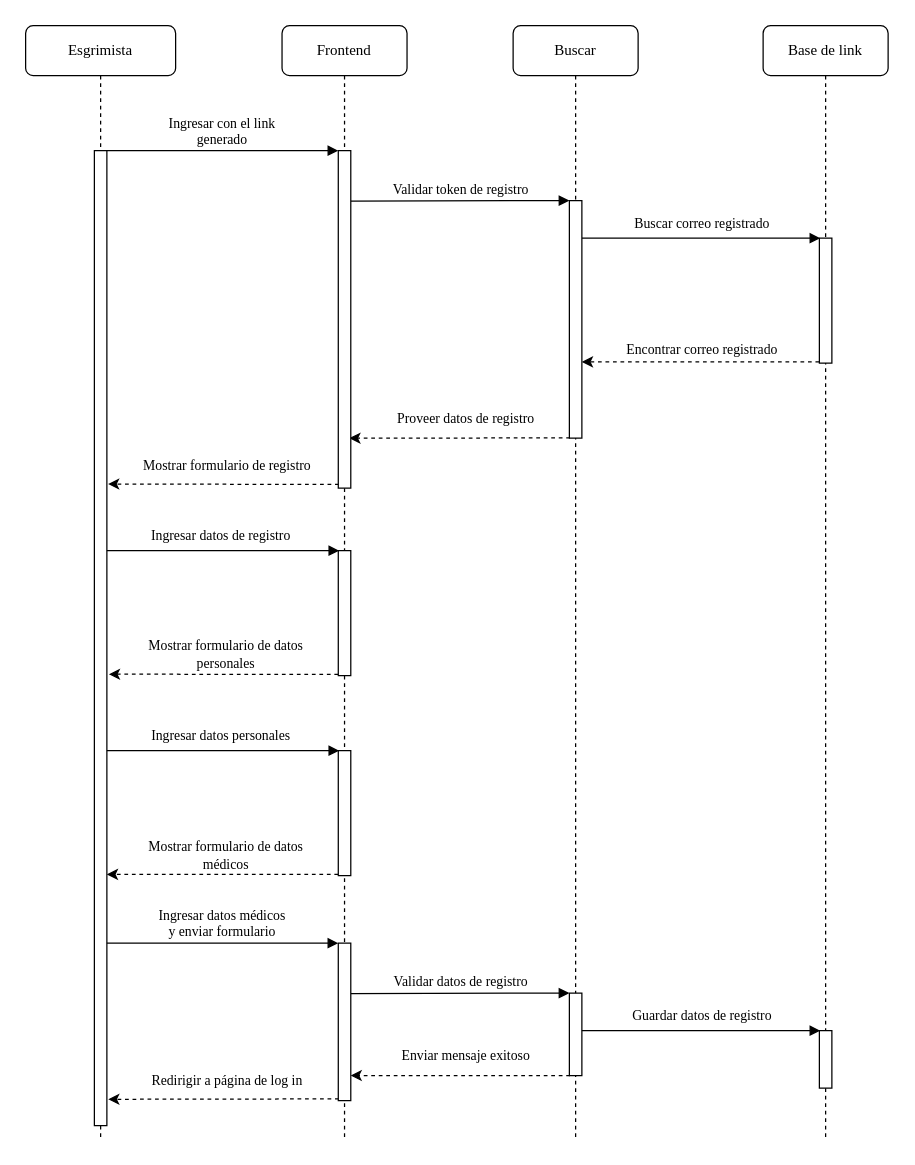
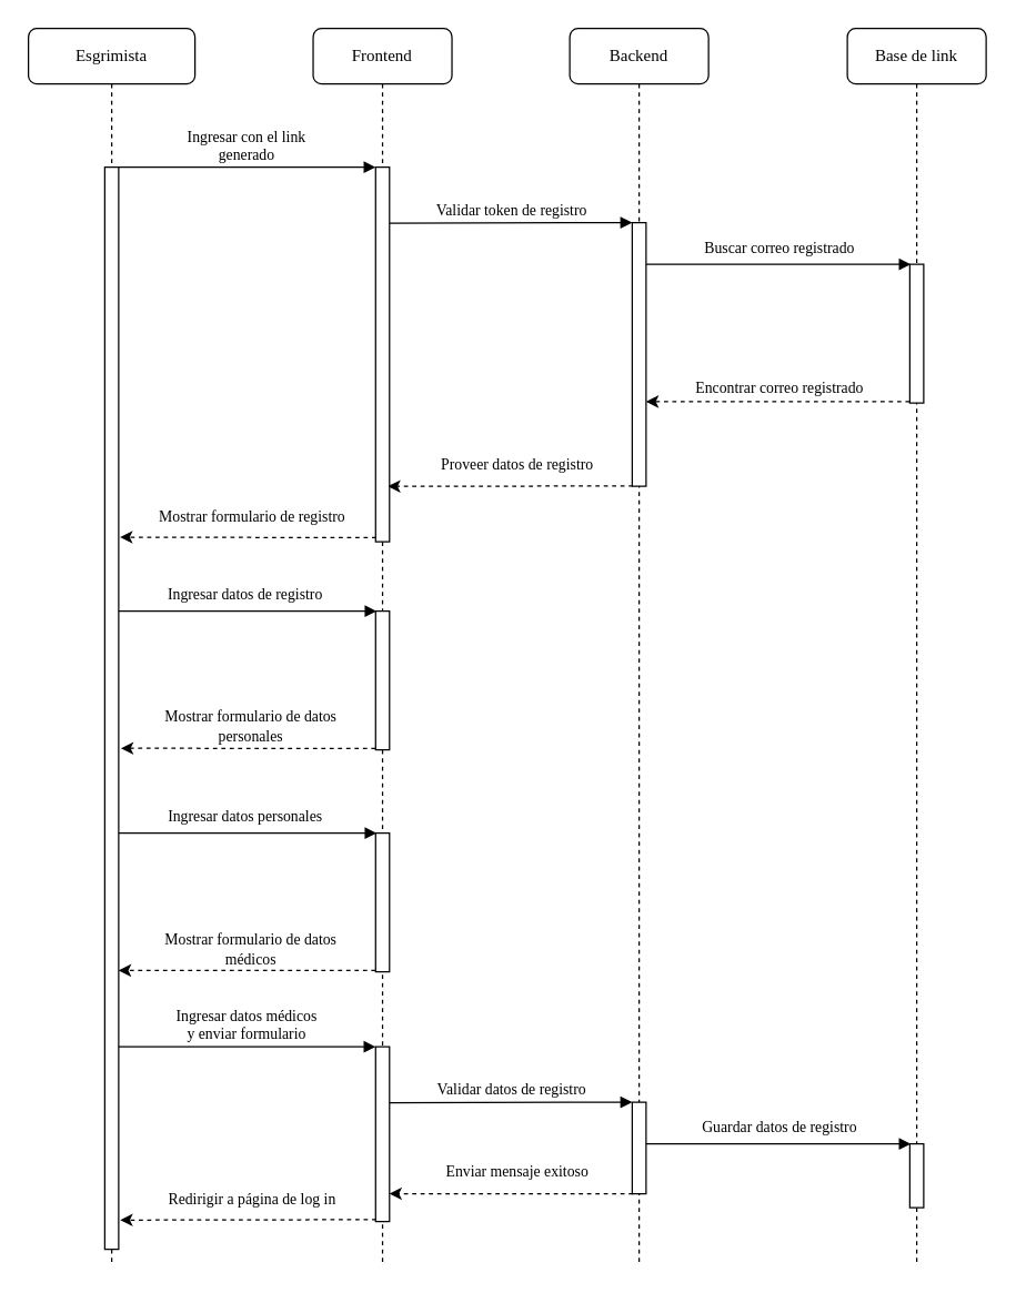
  <mxCell id="0" />
  <mxCell id="1" parent="0" />
- <mxCell id="2" value="Buscar" style="shape=umlLifeline;perimeter=lifelinePerimeter;whiteSpace=wrap;html=1;container=0;collapsible=0;recursiveResize=0;outlineConnect=0;rounded=1;shadow=0;comic=0;labelBackgroundColor=none;strokeWidth=1;fontFamily=Verdana;fontSize=12;align=center;" vertex="1" parent="1"><mxGeometry x="410" y="20" width="100" height="890" as="geometry" /></mxCell>
+ <mxCell id="2" value="Backend" style="shape=umlLifeline;perimeter=lifelinePerimeter;whiteSpace=wrap;html=1;container=0;collapsible=0;recursiveResize=0;outlineConnect=0;rounded=1;shadow=0;comic=0;labelBackgroundColor=none;strokeWidth=1;fontFamily=Verdana;fontSize=12;align=center;" vertex="1" parent="1"><mxGeometry x="410" y="20" width="100" height="890" as="geometry" /></mxCell>
  <mxCell id="3" value="Base de link" style="shape=umlLifeline;perimeter=lifelinePerimeter;whiteSpace=wrap;html=1;container=0;collapsible=0;recursiveResize=0;outlineConnect=0;rounded=1;shadow=0;comic=0;labelBackgroundColor=none;strokeWidth=1;fontFamily=Verdana;fontSize=12;align=center;" vertex="1" parent="1"><mxGeometry x="610" y="20" width="100" height="890" as="geometry" /></mxCell>
  <mxCell id="4" value="Esgrimista" style="shape=umlLifeline;perimeter=lifelinePerimeter;whiteSpace=wrap;html=1;container=0;collapsible=0;recursiveResize=0;outlineConnect=0;rounded=1;shadow=0;comic=0;labelBackgroundColor=none;strokeWidth=1;fontFamily=Verdana;fontSize=12;align=center;" vertex="1" parent="1"><mxGeometry x="20" y="20" width="120" height="890" as="geometry" /></mxCell>
  <mxCell id="5" value="Ingresar con el link&lt;br&gt;generado" style="html=1;verticalAlign=bottom;endArrow=block;entryX=0;entryY=0;labelBackgroundColor=none;fontFamily=Verdana;fontSize=11;edgeStyle=elbowEdgeStyle;elbow=vertical;" edge="1" parent="1" source="24" target="17"><mxGeometry x="-0.001" relative="1" as="geometry"><mxPoint x="197" y="130" as="sourcePoint" /><mxPoint as="offset" /></mxGeometry></mxCell>
  <mxCell id="6" value="&lt;div style=&quot;font-size: 11px;&quot;&gt;Validar token de registro&lt;/div&gt;" style="html=1;verticalAlign=bottom;endArrow=block;entryX=0;entryY=0;labelBackgroundColor=none;fontFamily=Verdana;fontSize=11;edgeStyle=elbowEdgeStyle;elbow=vertical;" edge="1" parent="1"><mxGeometry relative="1" as="geometry"><mxPoint x="280.13" y="160.333" as="sourcePoint" /><mxPoint x="455" y="160" as="targetPoint" /></mxGeometry></mxCell>
  <mxCell id="7" value="" style="endArrow=classic;html=1;rounded=0;dashed=1;exitX=-0.013;exitY=0.99;exitDx=0;exitDy=0;exitPerimeter=0;" edge="1" parent="1" source="36" target="25"><mxGeometry width="50" height="50" relative="1" as="geometry"><mxPoint x="470" y="340" as="sourcePoint" /><mxPoint x="500" y="280" as="targetPoint" /></mxGeometry></mxCell>
  <mxCell id="8" value="Encontrar correo registrado" style="edgeLabel;html=1;align=center;verticalAlign=middle;resizable=0;points=[];spacing=-4;fontSize=11;fontFamily=Verdana;labelBackgroundColor=none;" vertex="1" connectable="0" parent="7"><mxGeometry x="-0.173" relative="1" as="geometry"><mxPoint x="-15" y="-11" as="offset" /></mxGeometry></mxCell>
  <mxCell id="9" value="" style="endArrow=classic;html=1;rounded=0;dashed=1;exitX=0.05;exitY=0.999;exitDx=0;exitDy=0;exitPerimeter=0;entryX=0.885;entryY=0.852;entryDx=0;entryDy=0;entryPerimeter=0;" edge="1" parent="1" source="25" target="17"><mxGeometry width="50" height="50" relative="1" as="geometry"><mxPoint x="459" y="490" as="sourcePoint" /><mxPoint x="330" y="380" as="targetPoint" /></mxGeometry></mxCell>
  <mxCell id="10" value="Proveer datos de registro" style="edgeLabel;html=1;align=center;verticalAlign=middle;resizable=0;points=[];spacing=-4;fontFamily=Verdana;fontSize=11;labelBackgroundColor=none;" vertex="1" connectable="0" parent="9"><mxGeometry x="-0.173" relative="1" as="geometry"><mxPoint x="-11" y="-16" as="offset" /></mxGeometry></mxCell>
  <mxCell id="11" value="Frontend" style="shape=umlLifeline;perimeter=lifelinePerimeter;whiteSpace=wrap;html=1;container=0;collapsible=0;recursiveResize=0;outlineConnect=0;rounded=1;shadow=0;comic=0;labelBackgroundColor=none;strokeWidth=1;fontFamily=Verdana;fontSize=12;align=center;" vertex="1" parent="1"><mxGeometry x="225.13" y="20" width="100" height="890" as="geometry" /></mxCell>
  <mxCell id="12" value="" style="endArrow=classic;html=1;rounded=0;dashed=1;exitX=0.039;exitY=0.989;exitDx=0;exitDy=0;exitPerimeter=0;entryX=1.098;entryY=0.342;entryDx=0;entryDy=0;entryPerimeter=0;" edge="1" parent="1" source="17" target="24"><mxGeometry width="50" height="50" relative="1" as="geometry"><mxPoint x="250" y="390" as="sourcePoint" /><mxPoint x="127" y="660" as="targetPoint" /></mxGeometry></mxCell>
  <mxCell id="13" value="Mostrar formulario de registro" style="edgeLabel;html=1;align=center;verticalAlign=middle;resizable=0;points=[];spacing=-4;labelBackgroundColor=none;fontFamily=Verdana;fontSize=11;" vertex="1" connectable="0" parent="12"><mxGeometry x="-0.173" relative="1" as="geometry"><mxPoint x="-14" y="-15" as="offset" /></mxGeometry></mxCell>
  <mxCell id="14" value="Buscar correo registrado" style="html=1;verticalAlign=bottom;endArrow=block;labelBackgroundColor=none;fontFamily=Verdana;fontSize=11;edgeStyle=elbowEdgeStyle;elbow=vertical;entryX=0.074;entryY=0.427;entryDx=0;entryDy=0;entryPerimeter=0;spacingTop=0;spacing=-5;" edge="1" parent="1" source="25"><mxGeometry x="0.005" y="10" relative="1" as="geometry"><mxPoint x="459.63" y="190.002" as="sourcePoint" /><mxPoint x="655.74" y="190.05" as="targetPoint" /><mxPoint as="offset" /></mxGeometry></mxCell>
  <mxCell id="15" value="" style="endArrow=classic;html=1;rounded=0;dashed=1;exitX=-0.013;exitY=0.99;exitDx=0;exitDy=0;exitPerimeter=0;fontFamily=Verdana;fontSize=11;entryX=1.162;entryY=0.537;entryDx=0;entryDy=0;entryPerimeter=0;" edge="1" parent="1" source="18" target="24"><mxGeometry width="50" height="50" relative="1" as="geometry"><mxPoint x="85.13" y="590" as="sourcePoint" /><mxPoint x="80.13" y="539" as="targetPoint" /></mxGeometry></mxCell>
  <mxCell id="16" value="Mostrar formulario de datos&lt;br&gt;personales" style="edgeLabel;html=1;align=center;verticalAlign=middle;resizable=0;points=[];spacing=-4;fontSize=11;fontFamily=Verdana;labelBackgroundColor=none;" vertex="1" connectable="0" parent="15"><mxGeometry x="-0.173" relative="1" as="geometry"><mxPoint x="-15" y="-16" as="offset" /></mxGeometry></mxCell>
  <mxCell id="17" value="" style="html=1;points=[];perimeter=orthogonalPerimeter;rounded=0;shadow=0;comic=0;labelBackgroundColor=none;strokeWidth=1;fontFamily=Verdana;fontSize=12;align=center;" vertex="1" parent="1"><mxGeometry x="270.13" y="120" width="10" height="270" as="geometry" /></mxCell>
  <mxCell id="18" value="" style="html=1;points=[];perimeter=orthogonalPerimeter;rounded=0;shadow=0;comic=0;labelBackgroundColor=none;strokeWidth=1;fontFamily=Verdana;fontSize=12;align=center;" vertex="1" parent="1"><mxGeometry x="270.13" y="440" width="10" height="100" as="geometry" /></mxCell>
  <mxCell id="19" value="Ingresar datos de registro" style="html=1;verticalAlign=bottom;endArrow=block;labelBackgroundColor=none;fontFamily=Verdana;fontSize=11;edgeStyle=elbowEdgeStyle;elbow=vertical;entryX=0.074;entryY=0.427;entryDx=0;entryDy=0;entryPerimeter=0;spacingTop=0;spacing=-5;" edge="1" parent="1"><mxGeometry x="0.006" y="10" relative="1" as="geometry"><mxPoint x="80.13" y="440" as="sourcePoint" /><mxPoint x="270.87" y="440.05" as="targetPoint" /><mxPoint as="offset" /></mxGeometry></mxCell>
  <mxCell id="20" value="" style="endArrow=classic;html=1;rounded=0;dashed=1;exitX=-0.013;exitY=0.99;exitDx=0;exitDy=0;exitPerimeter=0;entryX=1.02;entryY=0.511;entryDx=0;entryDy=0;entryPerimeter=0;fontFamily=Verdana;fontSize=11;" edge="1" parent="1" source="22"><mxGeometry width="50" height="50" relative="1" as="geometry"><mxPoint x="85.13" y="750" as="sourcePoint" /><mxPoint x="85" y="699" as="targetPoint" /></mxGeometry></mxCell>
  <mxCell id="21" value="Mostrar formulario de datos&lt;br&gt;médicos" style="edgeLabel;html=1;align=center;verticalAlign=middle;resizable=0;points=[];spacing=-4;fontSize=11;fontFamily=Verdana;labelBackgroundColor=none;" vertex="1" connectable="0" parent="20"><mxGeometry x="-0.173" relative="1" as="geometry"><mxPoint x="-15" y="-16" as="offset" /></mxGeometry></mxCell>
  <mxCell id="22" value="" style="html=1;points=[];perimeter=orthogonalPerimeter;rounded=0;shadow=0;comic=0;labelBackgroundColor=none;strokeWidth=1;fontFamily=Verdana;fontSize=12;align=center;" vertex="1" parent="1"><mxGeometry x="270.13" y="600" width="10" height="100" as="geometry" /></mxCell>
  <mxCell id="23" value="Ingresar datos personales" style="html=1;verticalAlign=bottom;endArrow=block;labelBackgroundColor=none;fontFamily=Verdana;fontSize=11;edgeStyle=elbowEdgeStyle;elbow=vertical;entryX=0.074;entryY=0.427;entryDx=0;entryDy=0;entryPerimeter=0;spacingTop=0;spacing=-5;" edge="1" parent="1"><mxGeometry x="0.006" y="10" relative="1" as="geometry"><mxPoint x="80.13" y="600" as="sourcePoint" /><mxPoint x="270.87" y="600.05" as="targetPoint" /><mxPoint as="offset" /></mxGeometry></mxCell>
  <mxCell id="24" value="" style="html=1;points=[];perimeter=orthogonalPerimeter;rounded=0;shadow=0;comic=0;labelBackgroundColor=none;strokeWidth=1;fontFamily=Verdana;fontSize=12;align=center;" vertex="1" parent="1"><mxGeometry x="75" y="120" width="10" height="780" as="geometry" /></mxCell>
  <mxCell id="25" value="" style="html=1;points=[];perimeter=orthogonalPerimeter;rounded=0;shadow=0;comic=0;labelBackgroundColor=none;strokeWidth=1;fontFamily=Verdana;fontSize=12;align=center;" vertex="1" parent="1"><mxGeometry x="455" y="160" width="10" height="190" as="geometry" /></mxCell>
  <mxCell id="26" value="" style="html=1;points=[];perimeter=orthogonalPerimeter;rounded=0;shadow=0;comic=0;labelBackgroundColor=none;strokeWidth=1;fontFamily=Verdana;fontSize=12;align=center;" vertex="1" parent="1"><mxGeometry x="455" y="794" width="10" height="66" as="geometry" /></mxCell>
  <mxCell id="27" value="" style="html=1;points=[];perimeter=orthogonalPerimeter;rounded=0;shadow=0;comic=0;labelBackgroundColor=none;strokeWidth=1;fontFamily=Verdana;fontSize=12;align=center;" vertex="1" parent="1"><mxGeometry x="655" y="824" width="10" height="46" as="geometry" /></mxCell>
  <mxCell id="28" value="Ingresar datos médicos&lt;br&gt;y enviar formulario" style="html=1;verticalAlign=bottom;endArrow=block;entryX=0;entryY=0;labelBackgroundColor=none;fontFamily=Verdana;fontSize=11;edgeStyle=elbowEdgeStyle;elbow=vertical;" edge="1" parent="1" target="35"><mxGeometry x="-0.001" relative="1" as="geometry"><mxPoint x="85" y="754" as="sourcePoint" /><mxPoint as="offset" /></mxGeometry></mxCell>
  <mxCell id="29" value="&lt;div style=&quot;font-size: 11px;&quot;&gt;Validar datos de registro&lt;/div&gt;" style="html=1;verticalAlign=bottom;endArrow=block;entryX=0;entryY=0;labelBackgroundColor=none;fontFamily=Verdana;fontSize=11;edgeStyle=elbowEdgeStyle;elbow=vertical;" edge="1" parent="1"><mxGeometry relative="1" as="geometry"><mxPoint x="280.13" y="794.333" as="sourcePoint" /><mxPoint x="455" y="794" as="targetPoint" /></mxGeometry></mxCell>
  <mxCell id="30" value="" style="endArrow=classic;html=1;rounded=0;dashed=1;exitX=0.05;exitY=0.999;exitDx=0;exitDy=0;exitPerimeter=0;entryX=0.987;entryY=0.841;entryDx=0;entryDy=0;entryPerimeter=0;" edge="1" parent="1" source="26" target="35"><mxGeometry width="50" height="50" relative="1" as="geometry"><mxPoint x="459" y="1124" as="sourcePoint" /><mxPoint x="330" y="1014" as="targetPoint" /></mxGeometry></mxCell>
  <mxCell id="31" value="Enviar mensaje exitoso" style="edgeLabel;html=1;align=center;verticalAlign=middle;resizable=0;points=[];spacing=-4;fontFamily=Verdana;fontSize=11;labelBackgroundColor=none;" vertex="1" connectable="0" parent="30"><mxGeometry x="-0.173" relative="1" as="geometry"><mxPoint x="-11" y="-16" as="offset" /></mxGeometry></mxCell>
  <mxCell id="32" value="" style="endArrow=classic;html=1;rounded=0;dashed=1;exitX=0.039;exitY=0.989;exitDx=0;exitDy=0;exitPerimeter=0;entryX=1.109;entryY=0.973;entryDx=0;entryDy=0;entryPerimeter=0;" edge="1" parent="1" source="35" target="24"><mxGeometry width="50" height="50" relative="1" as="geometry"><mxPoint x="250" y="1024" as="sourcePoint" /><mxPoint x="90" y="879" as="targetPoint" /></mxGeometry></mxCell>
  <mxCell id="33" value="Redirigir a página de log in" style="edgeLabel;html=1;align=center;verticalAlign=middle;resizable=0;points=[];spacing=-4;labelBackgroundColor=none;fontFamily=Verdana;fontSize=11;" vertex="1" connectable="0" parent="32"><mxGeometry x="-0.173" relative="1" as="geometry"><mxPoint x="-14" y="-15" as="offset" /></mxGeometry></mxCell>
  <mxCell id="34" value="Guardar datos de registro" style="html=1;verticalAlign=bottom;endArrow=block;labelBackgroundColor=none;fontFamily=Verdana;fontSize=11;edgeStyle=elbowEdgeStyle;elbow=vertical;entryX=0.074;entryY=0.427;entryDx=0;entryDy=0;entryPerimeter=0;spacingTop=0;spacing=-5;" edge="1" parent="1" source="26"><mxGeometry x="0.005" y="10" relative="1" as="geometry"><mxPoint x="459.63" y="824.002" as="sourcePoint" /><mxPoint x="655.74" y="824.05" as="targetPoint" /><mxPoint as="offset" /></mxGeometry></mxCell>
  <mxCell id="35" value="" style="html=1;points=[];perimeter=orthogonalPerimeter;rounded=0;shadow=0;comic=0;labelBackgroundColor=none;strokeWidth=1;fontFamily=Verdana;fontSize=12;align=center;" vertex="1" parent="1"><mxGeometry x="270.13" y="754" width="10" height="126" as="geometry" /></mxCell>
  <mxCell id="36" value="" style="html=1;points=[];perimeter=orthogonalPerimeter;rounded=0;shadow=0;comic=0;labelBackgroundColor=none;strokeWidth=1;fontFamily=Verdana;fontSize=12;align=center;" vertex="1" parent="1"><mxGeometry x="655" y="190" width="10" height="100" as="geometry" /></mxCell>
